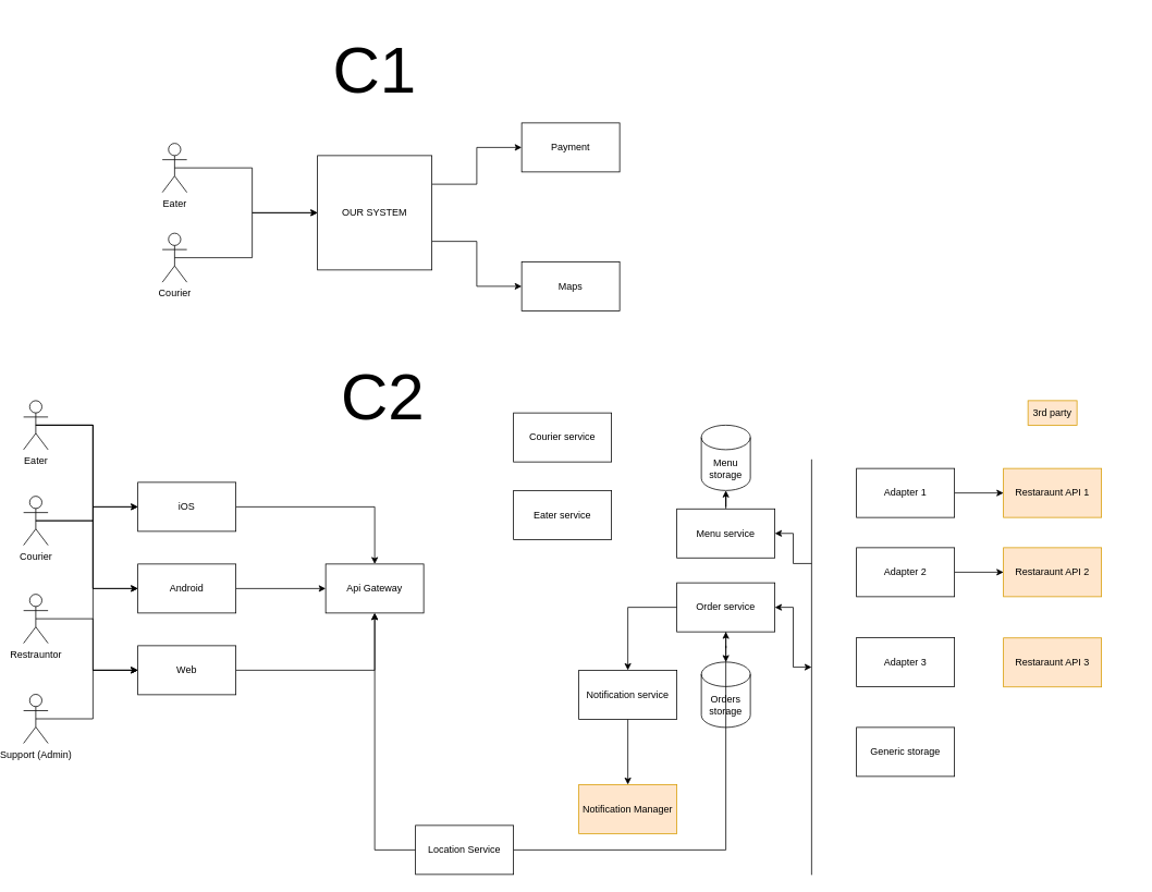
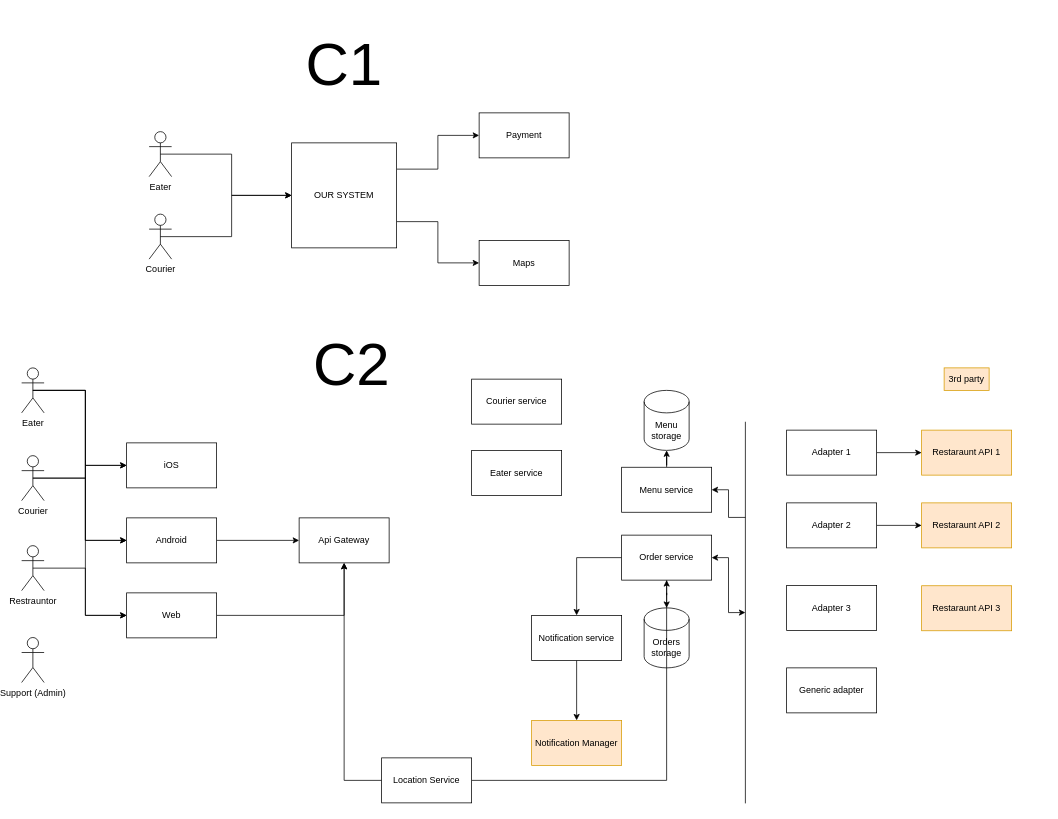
  <mxCell id="0" />
  <mxCell id="1" parent="0" />
- <mxCell id="2" style="edgeStyle=orthogonalEdgeStyle;rounded=0;orthogonalLoop=1;jettySize=auto;html=1;exitX=1;exitY=0.5;exitDx=0;exitDy=0;" edge="1" parent="1" source="3" target="17"><mxGeometry relative="1" as="geometry" /></mxCell>
  <mxCell id="3" value="iOS" style="rounded=0;whiteSpace=wrap;html=1;" vertex="1" parent="1"><mxGeometry x="160" y="590" width="120" height="60" as="geometry" /></mxCell>
  <mxCell id="4" style="edgeStyle=orthogonalEdgeStyle;rounded=0;orthogonalLoop=1;jettySize=auto;html=1;exitX=1;exitY=0.5;exitDx=0;exitDy=0;" edge="1" parent="1" source="5" target="17"><mxGeometry relative="1" as="geometry" /></mxCell>
  <mxCell id="5" value="Android" style="rounded=0;whiteSpace=wrap;html=1;" vertex="1" parent="1"><mxGeometry x="160" y="690" width="120" height="60" as="geometry" /></mxCell>
  <mxCell id="6" style="edgeStyle=orthogonalEdgeStyle;rounded=0;orthogonalLoop=1;jettySize=auto;html=1;exitX=1;exitY=0.5;exitDx=0;exitDy=0;" edge="1" parent="1" source="7" target="17"><mxGeometry relative="1" as="geometry" /></mxCell>
  <mxCell id="7" value="Web" style="rounded=0;whiteSpace=wrap;html=1;" vertex="1" parent="1"><mxGeometry x="160" y="790" width="120" height="60" as="geometry" /></mxCell>
  <mxCell id="8" style="edgeStyle=orthogonalEdgeStyle;rounded=0;orthogonalLoop=1;jettySize=auto;html=1;exitX=1;exitY=0.25;exitDx=0;exitDy=0;" edge="1" parent="1" source="10" target="13"><mxGeometry relative="1" as="geometry" /></mxCell>
  <mxCell id="9" style="edgeStyle=orthogonalEdgeStyle;rounded=0;orthogonalLoop=1;jettySize=auto;html=1;exitX=1;exitY=0.75;exitDx=0;exitDy=0;" edge="1" parent="1" source="10" target="14"><mxGeometry relative="1" as="geometry" /></mxCell>
  <mxCell id="10" value="OUR SYSTEM" style="rounded=0;whiteSpace=wrap;html=1;" vertex="1" parent="1"><mxGeometry x="380" y="190" width="140" height="140" as="geometry" /></mxCell>
  <mxCell id="11" style="edgeStyle=orthogonalEdgeStyle;rounded=0;orthogonalLoop=1;jettySize=auto;html=1;exitX=0.5;exitY=0.5;exitDx=0;exitDy=0;exitPerimeter=0;" edge="1" parent="1" source="12" target="10"><mxGeometry relative="1" as="geometry" /></mxCell>
  <mxCell id="12" value="Eater" style="shape=umlActor;verticalLabelPosition=bottom;verticalAlign=top;html=1;outlineConnect=0;" vertex="1" parent="1"><mxGeometry x="190" y="175" width="30" height="60" as="geometry" /></mxCell>
  <mxCell id="13" value="Payment" style="rounded=0;whiteSpace=wrap;html=1;" vertex="1" parent="1"><mxGeometry x="630" y="150" width="120" height="60" as="geometry" /></mxCell>
  <mxCell id="14" value="Maps" style="rounded=0;whiteSpace=wrap;html=1;" vertex="1" parent="1"><mxGeometry x="630" y="320" width="120" height="60" as="geometry" /></mxCell>
  <mxCell id="15" style="edgeStyle=orthogonalEdgeStyle;rounded=0;orthogonalLoop=1;jettySize=auto;html=1;exitX=0.5;exitY=0.5;exitDx=0;exitDy=0;exitPerimeter=0;entryX=0;entryY=0.5;entryDx=0;entryDy=0;" edge="1" parent="1" source="16" target="10"><mxGeometry relative="1" as="geometry" /></mxCell>
  <mxCell id="16" value="Courier" style="shape=umlActor;verticalLabelPosition=bottom;verticalAlign=top;html=1;outlineConnect=0;" vertex="1" parent="1"><mxGeometry x="190" y="285" width="30" height="60" as="geometry" /></mxCell>
  <mxCell id="17" value="Api Gateway" style="rounded=0;whiteSpace=wrap;html=1;" vertex="1" parent="1"><mxGeometry x="390" y="690" width="120" height="60" as="geometry" /></mxCell>
  <mxCell id="18" value="Eater service" style="rounded=0;whiteSpace=wrap;html=1;" vertex="1" parent="1"><mxGeometry x="620" y="600" width="120" height="60" as="geometry" /></mxCell>
  <mxCell id="19" value="Courier service" style="rounded=0;whiteSpace=wrap;html=1;" vertex="1" parent="1"><mxGeometry x="620" y="505" width="120" height="60" as="geometry" /></mxCell>
  <mxCell id="20" value="&lt;font style=&quot;font-size: 80px;&quot;&gt;C1&lt;/font&gt;" style="text;html=1;align=center;verticalAlign=middle;whiteSpace=wrap;rounded=0;" vertex="1" parent="1"><mxGeometry x="330" y="20" width="240" height="130" as="geometry" /></mxCell>
  <mxCell id="21" value="&lt;font style=&quot;font-size: 80px;&quot;&gt;C2&lt;/font&gt;" style="text;html=1;align=center;verticalAlign=middle;whiteSpace=wrap;rounded=0;" vertex="1" parent="1"><mxGeometry x="340" y="420" width="240" height="130" as="geometry" /></mxCell>
  <mxCell id="22" style="edgeStyle=orthogonalEdgeStyle;rounded=0;orthogonalLoop=1;jettySize=auto;html=1;exitX=1;exitY=0.5;exitDx=0;exitDy=0;entryX=0;entryY=0.5;entryDx=0;entryDy=0;startArrow=classic;startFill=1;" edge="1" parent="1" source="25" target="41"><mxGeometry relative="1" as="geometry" /></mxCell>
  <mxCell id="23" style="edgeStyle=orthogonalEdgeStyle;rounded=0;orthogonalLoop=1;jettySize=auto;html=1;exitX=0.5;exitY=1;exitDx=0;exitDy=0;" edge="1" parent="1" source="25" target="42"><mxGeometry relative="1" as="geometry" /></mxCell>
  <mxCell id="24" style="edgeStyle=orthogonalEdgeStyle;rounded=0;orthogonalLoop=1;jettySize=auto;html=1;exitX=0;exitY=0.5;exitDx=0;exitDy=0;" edge="1" parent="1" source="25" target="27"><mxGeometry relative="1" as="geometry" /></mxCell>
  <mxCell id="25" value="Order service" style="rounded=0;whiteSpace=wrap;html=1;" vertex="1" parent="1"><mxGeometry x="820" y="713" width="120" height="60" as="geometry" /></mxCell>
  <mxCell id="26" style="edgeStyle=orthogonalEdgeStyle;rounded=0;orthogonalLoop=1;jettySize=auto;html=1;exitX=0.5;exitY=1;exitDx=0;exitDy=0;" edge="1" parent="1" source="27" target="43"><mxGeometry relative="1" as="geometry" /></mxCell>
  <mxCell id="27" value="Notification service" style="rounded=0;whiteSpace=wrap;html=1;" vertex="1" parent="1"><mxGeometry x="700" y="820" width="120" height="60" as="geometry" /></mxCell>
  <mxCell id="28" style="edgeStyle=orthogonalEdgeStyle;rounded=0;orthogonalLoop=1;jettySize=auto;html=1;exitX=0.5;exitY=0;exitDx=0;exitDy=0;" edge="1" parent="1" source="29" target="33"><mxGeometry relative="1" as="geometry" /></mxCell>
  <mxCell id="29" value="Menu service" style="rounded=0;whiteSpace=wrap;html=1;" vertex="1" parent="1"><mxGeometry x="820" y="622.5" width="120" height="60" as="geometry" /></mxCell>
  <mxCell id="30" value="Restaraunt API 1" style="rounded=0;whiteSpace=wrap;html=1;fillColor=#ffe6cc;strokeColor=#d79b00;" vertex="1" parent="1"><mxGeometry x="1220" y="573" width="120" height="60" as="geometry" /></mxCell>
  <mxCell id="31" value="Restaraunt API 2" style="rounded=0;whiteSpace=wrap;html=1;fillColor=#ffe6cc;strokeColor=#d79b00;" vertex="1" parent="1"><mxGeometry x="1220" y="670" width="120" height="60" as="geometry" /></mxCell>
  <mxCell id="32" value="Restaraunt API 3" style="rounded=0;whiteSpace=wrap;html=1;fillColor=#ffe6cc;strokeColor=#d79b00;" vertex="1" parent="1"><mxGeometry x="1220" y="780.5" width="120" height="60" as="geometry" /></mxCell>
  <mxCell id="33" value="Menu storage" style="shape=cylinder3;whiteSpace=wrap;html=1;boundedLbl=1;backgroundOutline=1;size=15;" vertex="1" parent="1"><mxGeometry x="850" y="520" width="60" height="80" as="geometry" /></mxCell>
  <mxCell id="34" style="edgeStyle=orthogonalEdgeStyle;rounded=0;orthogonalLoop=1;jettySize=auto;html=1;exitX=1;exitY=0.5;exitDx=0;exitDy=0;" edge="1" parent="1" source="35" target="30"><mxGeometry relative="1" as="geometry" /></mxCell>
  <mxCell id="35" value="Adapter 1" style="rounded=0;whiteSpace=wrap;html=1;" vertex="1" parent="1"><mxGeometry x="1040" y="573" width="120" height="60" as="geometry" /></mxCell>
  <mxCell id="36" style="edgeStyle=orthogonalEdgeStyle;rounded=0;orthogonalLoop=1;jettySize=auto;html=1;exitX=1;exitY=0.5;exitDx=0;exitDy=0;" edge="1" parent="1" source="37" target="31"><mxGeometry relative="1" as="geometry" /></mxCell>
  <mxCell id="37" value="Adapter 2" style="rounded=0;whiteSpace=wrap;html=1;" vertex="1" parent="1"><mxGeometry x="1040" y="670" width="120" height="60" as="geometry" /></mxCell>
  <mxCell id="38" value="Adapter 3" style="rounded=0;whiteSpace=wrap;html=1;" vertex="1" parent="1"><mxGeometry x="1040" y="780" width="120" height="60" as="geometry" /></mxCell>
  <mxCell id="39" value="3rd party" style="text;html=1;align=center;verticalAlign=middle;whiteSpace=wrap;rounded=0;fillColor=#ffe6cc;strokeColor=#d79b00;" vertex="1" parent="1"><mxGeometry x="1250" y="490" width="60" height="30" as="geometry" /></mxCell>
  <mxCell id="40" style="edgeStyle=orthogonalEdgeStyle;rounded=0;orthogonalLoop=1;jettySize=auto;html=1;exitX=0;exitY=0.25;exitDx=0;exitDy=0;entryX=1;entryY=0.5;entryDx=0;entryDy=0;" edge="1" parent="1" source="41" target="29"><mxGeometry relative="1" as="geometry" /></mxCell>
  <mxCell id="41" value="" style="shape=partialRectangle;whiteSpace=wrap;html=1;right=0;top=0;bottom=0;fillColor=none;routingCenterX=-0.5;" vertex="1" parent="1"><mxGeometry x="985" y="562.5" width="395" height="507.5" as="geometry" /></mxCell>
  <mxCell id="42" value="Orders storage" style="shape=cylinder3;whiteSpace=wrap;html=1;boundedLbl=1;backgroundOutline=1;size=15;" vertex="1" parent="1"><mxGeometry x="850" y="810" width="60" height="80" as="geometry" /></mxCell>
  <mxCell id="43" value="Notification Manager" style="rounded=0;whiteSpace=wrap;html=1;fillColor=#ffe6cc;strokeColor=#d79b00;" vertex="1" parent="1"><mxGeometry x="700" y="960" width="120" height="60" as="geometry" /></mxCell>
- <mxCell id="44" value="Generic storage" style="rounded=0;whiteSpace=wrap;html=1;" vertex="1" parent="1"><mxGeometry x="1040" y="890" width="120" height="60" as="geometry" /></mxCell>
+ <mxCell id="44" value="Generic adapter" style="rounded=0;whiteSpace=wrap;html=1;" vertex="1" parent="1"><mxGeometry x="1040" y="890" width="120" height="60" as="geometry" /></mxCell>
  <mxCell id="45" style="edgeStyle=orthogonalEdgeStyle;rounded=0;orthogonalLoop=1;jettySize=auto;html=1;exitX=0.5;exitY=0.5;exitDx=0;exitDy=0;exitPerimeter=0;entryX=0;entryY=0.5;entryDx=0;entryDy=0;" edge="1" parent="1" source="48" target="3"><mxGeometry relative="1" as="geometry" /></mxCell>
  <mxCell id="46" style="edgeStyle=orthogonalEdgeStyle;rounded=0;orthogonalLoop=1;jettySize=auto;html=1;exitX=0.5;exitY=0.5;exitDx=0;exitDy=0;exitPerimeter=0;entryX=0;entryY=0.5;entryDx=0;entryDy=0;" edge="1" parent="1" source="48" target="5"><mxGeometry relative="1" as="geometry" /></mxCell>
  <mxCell id="47" style="edgeStyle=orthogonalEdgeStyle;rounded=0;orthogonalLoop=1;jettySize=auto;html=1;exitX=0.5;exitY=0.5;exitDx=0;exitDy=0;exitPerimeter=0;entryX=0;entryY=0.5;entryDx=0;entryDy=0;" edge="1" parent="1" source="48" target="7"><mxGeometry relative="1" as="geometry" /></mxCell>
  <mxCell id="48" value="Eater" style="shape=umlActor;verticalLabelPosition=bottom;verticalAlign=top;html=1;outlineConnect=0;" vertex="1" parent="1"><mxGeometry x="20" y="490" width="30" height="60" as="geometry" /></mxCell>
  <mxCell id="49" style="edgeStyle=orthogonalEdgeStyle;rounded=0;orthogonalLoop=1;jettySize=auto;html=1;exitX=0.5;exitY=0.5;exitDx=0;exitDy=0;exitPerimeter=0;entryX=0;entryY=0.5;entryDx=0;entryDy=0;" edge="1" parent="1" source="51" target="5"><mxGeometry relative="1" as="geometry" /></mxCell>
  <mxCell id="50" style="edgeStyle=orthogonalEdgeStyle;rounded=0;orthogonalLoop=1;jettySize=auto;html=1;exitX=0.5;exitY=0.5;exitDx=0;exitDy=0;exitPerimeter=0;entryX=0;entryY=0.5;entryDx=0;entryDy=0;" edge="1" parent="1" source="51" target="3"><mxGeometry relative="1" as="geometry" /></mxCell>
  <mxCell id="51" value="Courier" style="shape=umlActor;verticalLabelPosition=bottom;verticalAlign=top;html=1;outlineConnect=0;" vertex="1" parent="1"><mxGeometry x="20" y="607" width="30" height="60" as="geometry" /></mxCell>
  <mxCell id="52" style="edgeStyle=orthogonalEdgeStyle;rounded=0;orthogonalLoop=1;jettySize=auto;html=1;exitX=0.5;exitY=0.5;exitDx=0;exitDy=0;exitPerimeter=0;entryX=0;entryY=0.5;entryDx=0;entryDy=0;" edge="1" parent="1" source="53" target="7"><mxGeometry relative="1" as="geometry" /></mxCell>
  <mxCell id="53" value="Restrauntor" style="shape=umlActor;verticalLabelPosition=bottom;verticalAlign=top;html=1;outlineConnect=0;" vertex="1" parent="1"><mxGeometry x="20" y="727" width="30" height="60" as="geometry" /></mxCell>
- <mxCell id="54" style="edgeStyle=orthogonalEdgeStyle;rounded=0;orthogonalLoop=1;jettySize=auto;html=1;exitX=0.5;exitY=0.5;exitDx=0;exitDy=0;exitPerimeter=0;entryX=0;entryY=0.5;entryDx=0;entryDy=0;" edge="1" parent="1" source="55" target="7"><mxGeometry relative="1" as="geometry" /></mxCell>
  <mxCell id="55" value="Support (Admin)" style="shape=umlActor;verticalLabelPosition=bottom;verticalAlign=top;html=1;outlineConnect=0;" vertex="1" parent="1"><mxGeometry x="20" y="849.5" width="30" height="60" as="geometry" /></mxCell>
  <mxCell id="56" style="edgeStyle=orthogonalEdgeStyle;rounded=0;orthogonalLoop=1;jettySize=auto;html=1;exitX=1;exitY=0.5;exitDx=0;exitDy=0;" edge="1" parent="1" source="58" target="25"><mxGeometry relative="1" as="geometry" /></mxCell>
  <mxCell id="57" style="edgeStyle=orthogonalEdgeStyle;rounded=0;orthogonalLoop=1;jettySize=auto;html=1;exitX=0;exitY=0.5;exitDx=0;exitDy=0;" edge="1" parent="1" source="58" target="17"><mxGeometry relative="1" as="geometry" /></mxCell>
  <mxCell id="58" value="Location Service" style="rounded=0;whiteSpace=wrap;html=1;" vertex="1" parent="1"><mxGeometry x="500" y="1010" width="120" height="60" as="geometry" /></mxCell>
